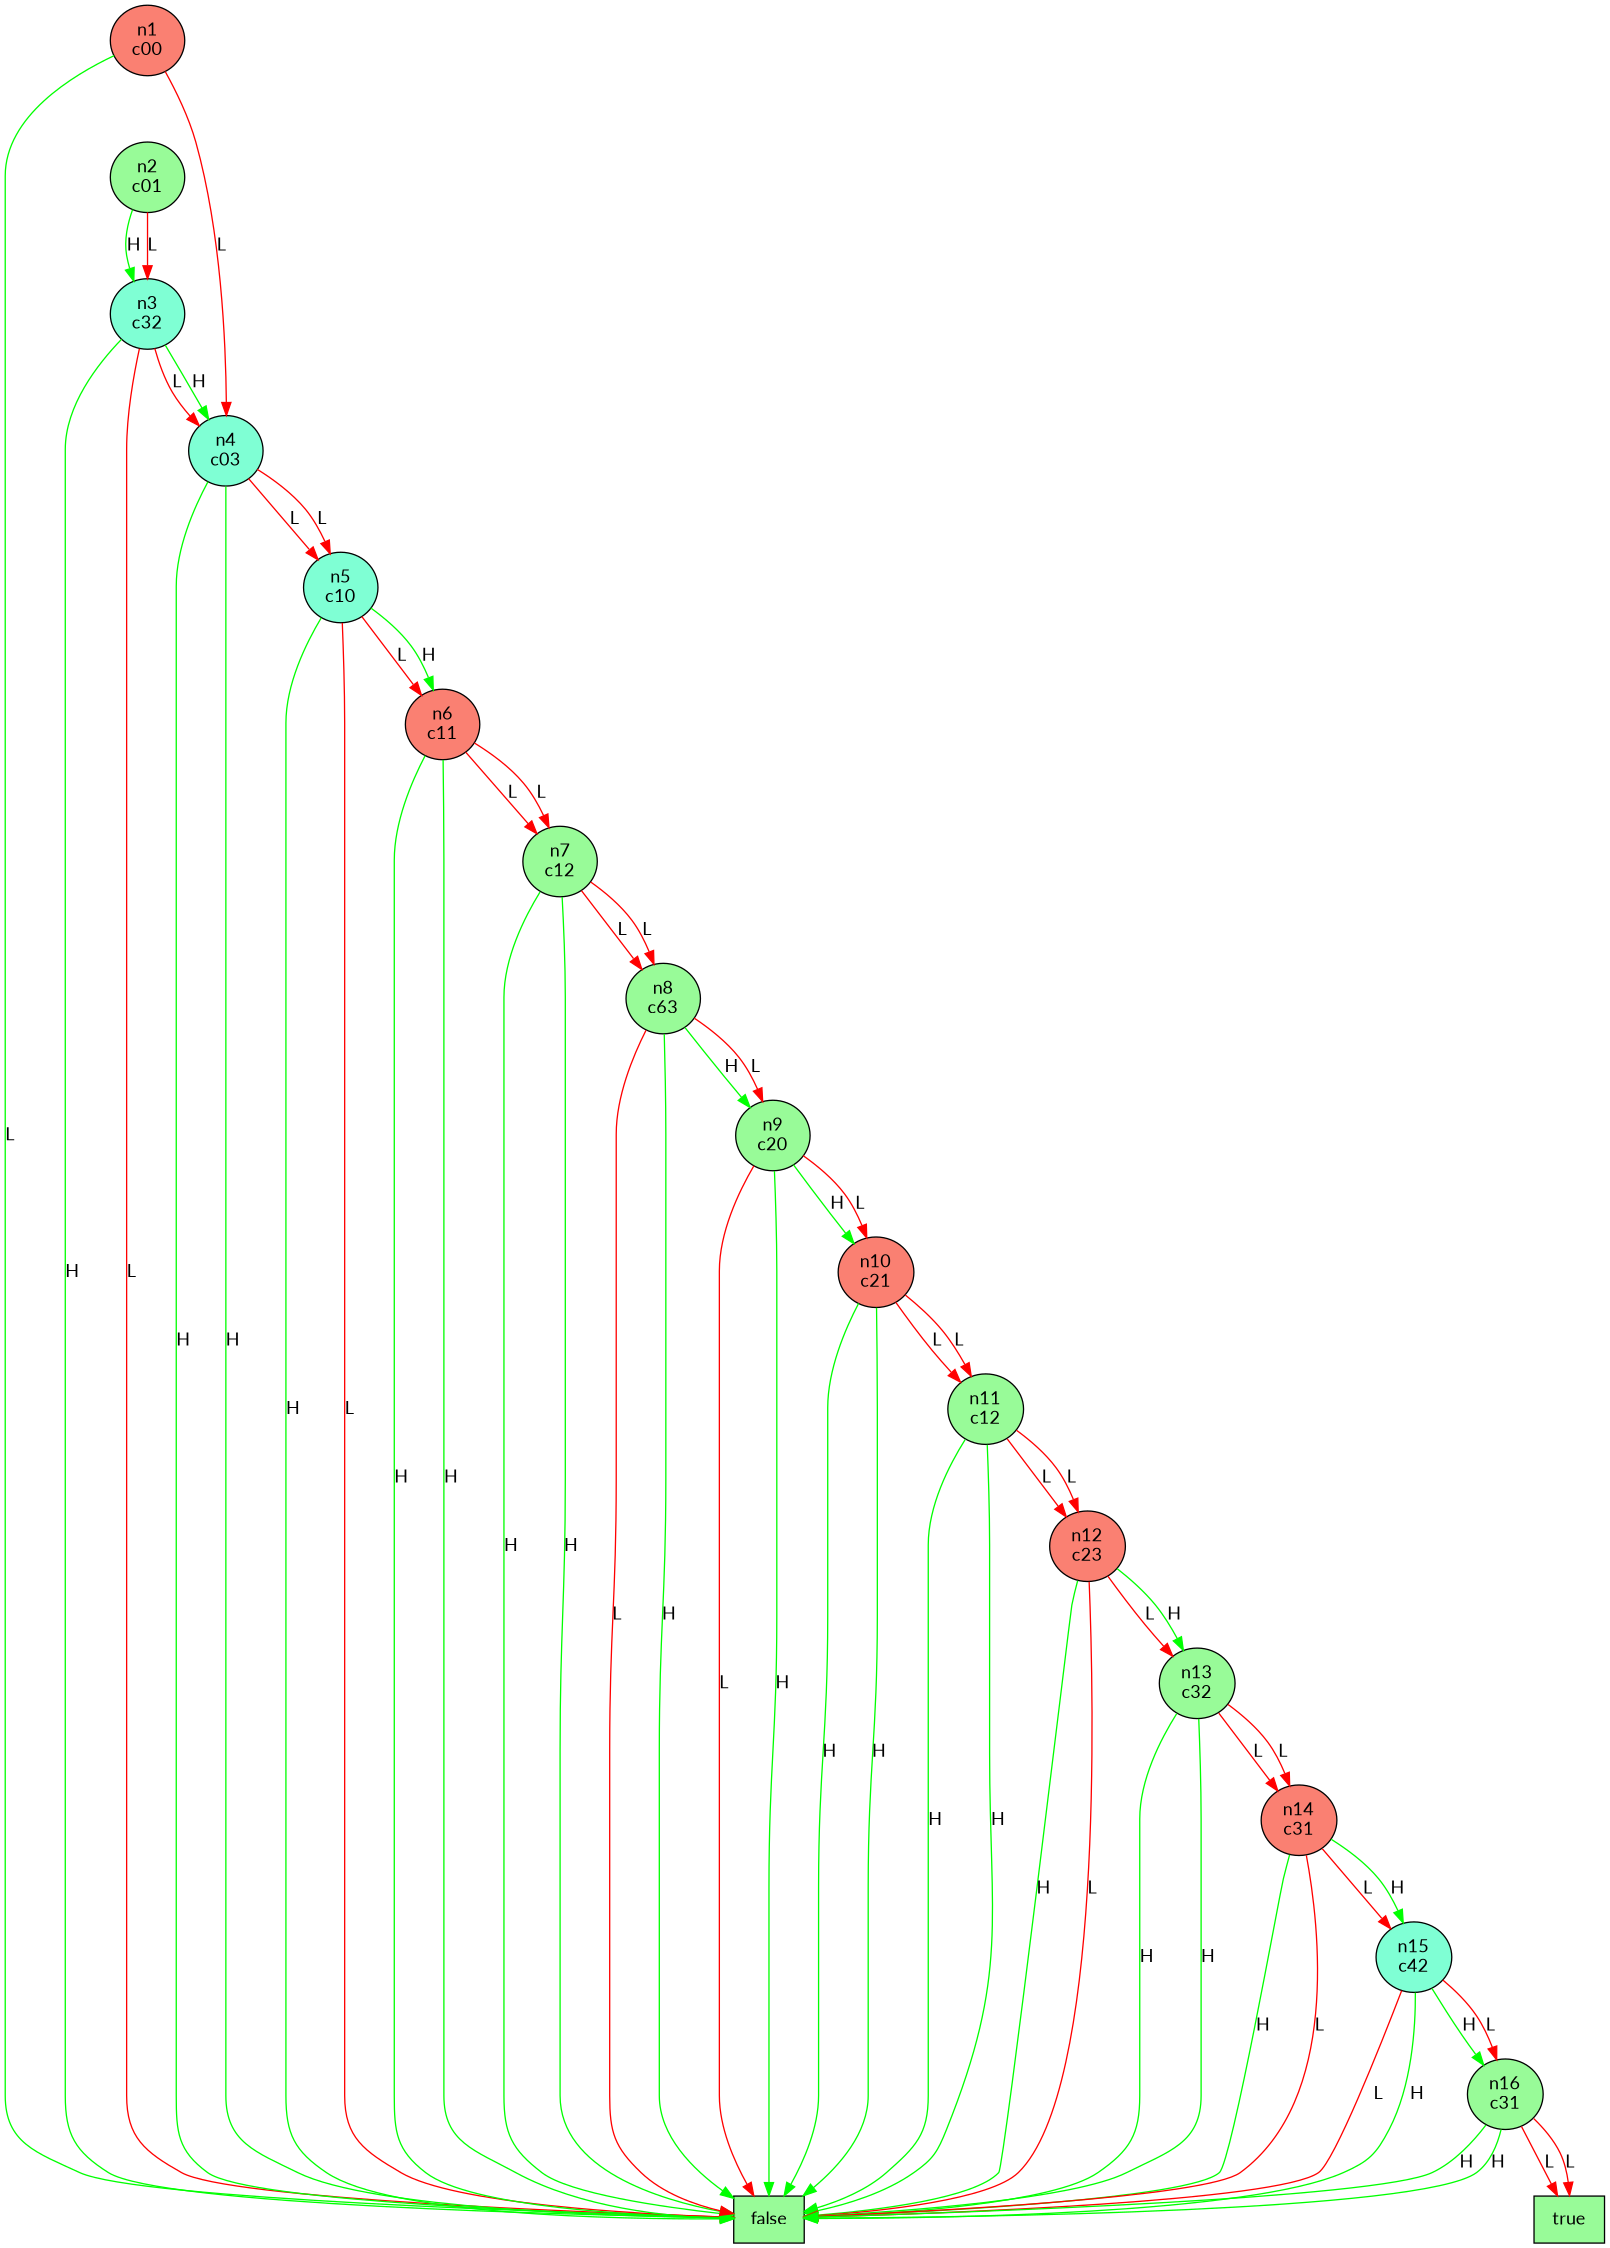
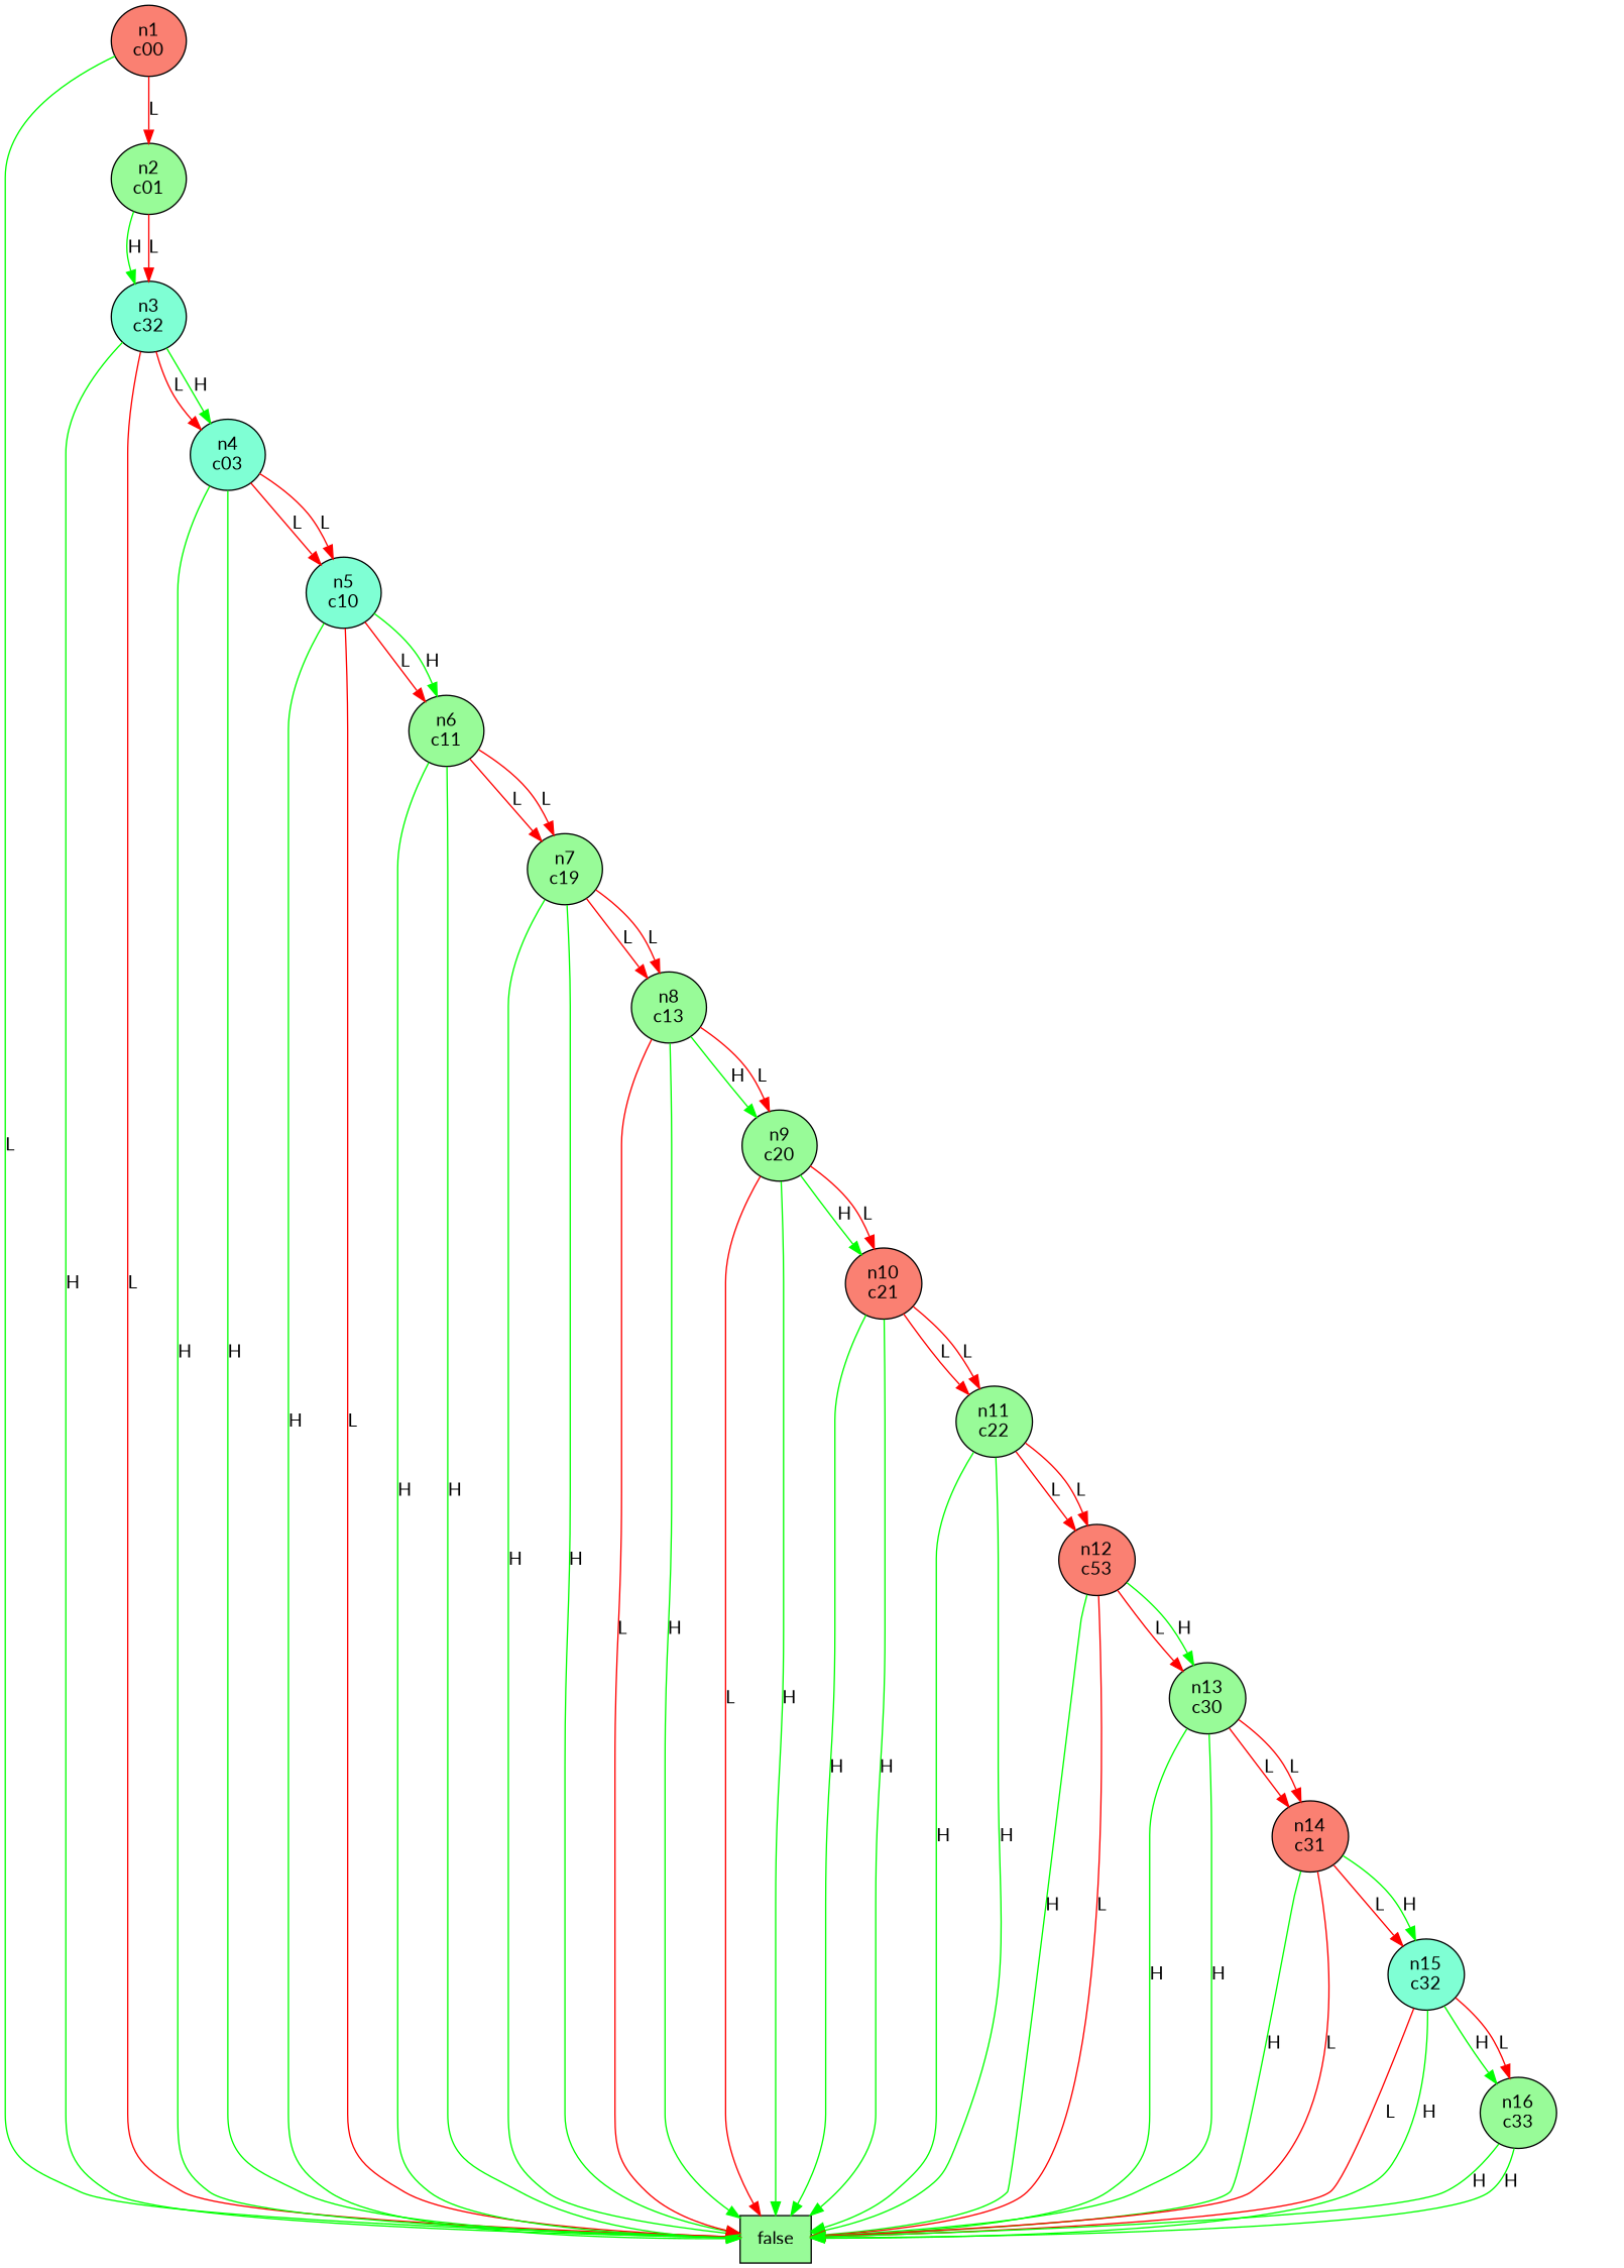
  digraph {
    fontname=Lato
    node [fillcolor=palegreen fontname=Lato style=filled]
    edge [color=green fontname=Lato]
    n1 [fillcolor=salmon label="\N\nc00"]
    n17 [label=false shape=box]
    n2 [label="\N\nc01"]
    n3 [fillcolor=aquamarine label="\N\nc32"]
    n4 [fillcolor=aquamarine label="\N\nc03"]
    n5 [fillcolor=aquamarine label="\N\nc10"]
-   n6 [fillcolor=salmon label="\N\nc11"]
-   n7 [label="\N\nc12"]
-   n8 [label="\N\nc63"]
+   n6 [label="\N\nc11"]
+   n7 [label="\N\nc19"]
+   n8 [label="\N\nc13"]
    n9 [label="\N\nc20"]
    n10 [fillcolor=salmon label="\N\nc21"]
-   n11 [label="\N\nc12"]
-   n12 [fillcolor=salmon label="\N\nc23"]
-   n13 [label="\N\nc32"]
+   n11 [label="\N\nc22"]
+   n12 [fillcolor=salmon label="\N\nc53"]
+   n13 [label="\N\nc30"]
    n14 [fillcolor=salmon label="\N\nc31"]
-   n15 [fillcolor=aquamarine label="\N\nc42"]
-   n16 [label="\N\nc31"]
-   n18 [label=true shape=box]
+   n15 [fillcolor=aquamarine label="\N\nc32"]
+   n16 [label="\N\nc33"]
    n1 -> n17 [label=L]
-   n1 -> n4 [color=red label=L]
+   n1 -> n2 [color=red label=L]
    n2 -> n3 [label=H]
    n2 -> n3 [color=red label=L]
    n3 -> n17 [label=H]
    n3 -> n17 [color=red label=L]
    n3 -> n4 [color=red label=L]
    n3 -> n4 [label=H]
    n4 -> n17 [label=H]
    n4 -> n17 [label=H]
    n4 -> n5 [color=red label=L]
    n4 -> n5 [color=red label=L]
    n5 -> n17 [label=H]
    n5 -> n17 [color=red label=L]
    n5 -> n6 [color=red label=L]
    n5 -> n6 [label=H]
    n6 -> n17 [label=H]
    n6 -> n17 [label=H]
    n6 -> n7 [color=red label=L]
    n6 -> n7 [color=red label=L]
    n7 -> n17 [label=H]
    n7 -> n17 [label=H]
    n7 -> n8 [color=red label=L]
    n7 -> n8 [color=red label=L]
    n8 -> n17 [color=red label=L]
    n8 -> n17 [label=H]
    n8 -> n9 [label=H]
    n8 -> n9 [color=red label=L]
    n9 -> n17 [color=red label=L]
    n9 -> n17 [label=H]
    n9 -> n10 [label=H]
    n9 -> n10 [color=red label=L]
    n10 -> n17 [label=H]
    n10 -> n17 [label=H]
    n10 -> n11 [color=red label=L]
    n10 -> n11 [color=red label=L]
    n11 -> n17 [label=H]
    n11 -> n17 [label=H]
    n11 -> n12 [color=red label=L]
    n11 -> n12 [color=red label=L]
    n12 -> n17 [label=H]
    n12 -> n17 [color=red label=L]
    n12 -> n13 [color=red label=L]
    n12 -> n13 [label=H]
    n13 -> n17 [label=H]
    n13 -> n17 [label=H]
    n13 -> n14 [color=red label=L]
    n13 -> n14 [color=red label=L]
    n14 -> n17 [label=H]
    n14 -> n17 [color=red label=L]
    n14 -> n15 [color=red label=L]
    n14 -> n15 [label=H]
    n15 -> n17 [color=red label=L]
    n15 -> n17 [label=H]
    n15 -> n16 [label=H]
    n15 -> n16 [color=red label=L]
    n16 -> n17 [label=H]
    n16 -> n17 [label=H]
-   n16 -> n18 [color=red label=L]
-   n16 -> n18 [color=red label=L]
  }
